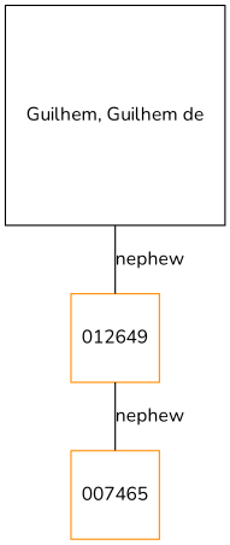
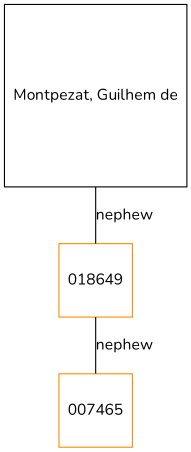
  digraph {
    fontname=Nunito
    node [color=darkorange fontname=Nunito regular=1 shape=box]
    edge [arrowsize=0.0 dir=none fontname=Nunito]
    n1 [label=007465]
-   n2 [color=black label="Guilhem, Guilhem de"]
-   n3 [label=012649]
+   n2 [color=black label="Montpezat, Guilhem de"]
+   n3 [label=018649]
    n2 -> n3 [label=nephew]
    n3 -> n1 [label=nephew]
  }
